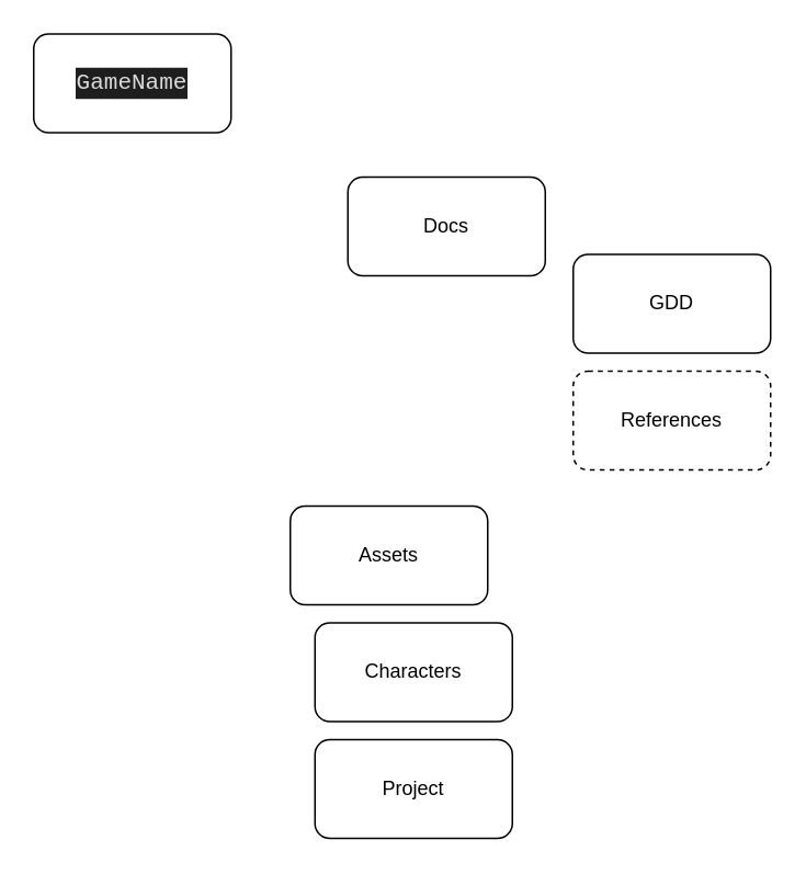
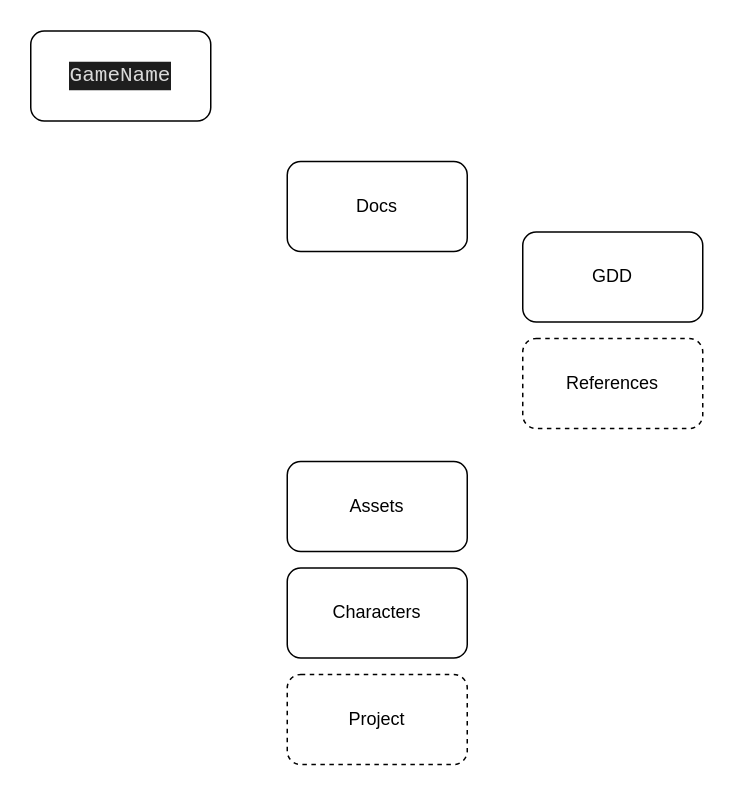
  <mxCell id="0" />
  <mxCell id="1" parent="0" />
  <mxCell id="2" value="&lt;div style=&quot;color: rgb(218, 218, 218); background-color: rgb(30, 30, 30); font-family: Consolas, &amp;quot;Courier New&amp;quot;, monospace; font-size: 14px; line-height: 19px;&quot;&gt;GameName&lt;/div&gt;" style="rounded=1;whiteSpace=wrap;html=1;" parent="1" vertex="1"><mxGeometry x="20" y="20" width="120" height="60" as="geometry" /></mxCell>
- <mxCell id="3" value="Docs" style="rounded=1;whiteSpace=wrap;html=1;" parent="1" vertex="1"><mxGeometry x="211" y="107" width="120" height="60" as="geometry" /></mxCell>
- <mxCell id="4" value="Assets" style="rounded=1;whiteSpace=wrap;html=1;" parent="1" vertex="1"><mxGeometry x="176" y="307" width="120" height="60" as="geometry" /></mxCell>
+ <mxCell id="3" value="Docs" style="rounded=1;whiteSpace=wrap;html=1;" parent="1" vertex="1"><mxGeometry x="191" y="107" width="120" height="60" as="geometry" /></mxCell>
+ <mxCell id="4" value="Assets" style="rounded=1;whiteSpace=wrap;html=1;" parent="1" vertex="1"><mxGeometry x="191" y="307" width="120" height="60" as="geometry" /></mxCell>
  <mxCell id="5" value="Characters" style="rounded=1;whiteSpace=wrap;html=1;" parent="1" vertex="1"><mxGeometry x="191" y="378" width="120" height="60" as="geometry" /></mxCell>
- <mxCell id="6" value="Project" style="rounded=1;whiteSpace=wrap;html=1;" parent="1" vertex="1"><mxGeometry x="191" y="449" width="120" height="60" as="geometry" /></mxCell>
+ <mxCell id="6" value="Project" style="rounded=1;whiteSpace=wrap;html=1;dashed=1;" parent="1" vertex="1"><mxGeometry x="191" y="449" width="120" height="60" as="geometry" /></mxCell>
  <mxCell id="7" value="GDD" style="rounded=1;whiteSpace=wrap;html=1;" parent="1" vertex="1"><mxGeometry x="348" y="154" width="120" height="60" as="geometry" /></mxCell>
  <mxCell id="8" value="References" style="rounded=1;whiteSpace=wrap;html=1;dashed=1;" parent="1" vertex="1"><mxGeometry x="348" y="225" width="120" height="60" as="geometry" /></mxCell>
